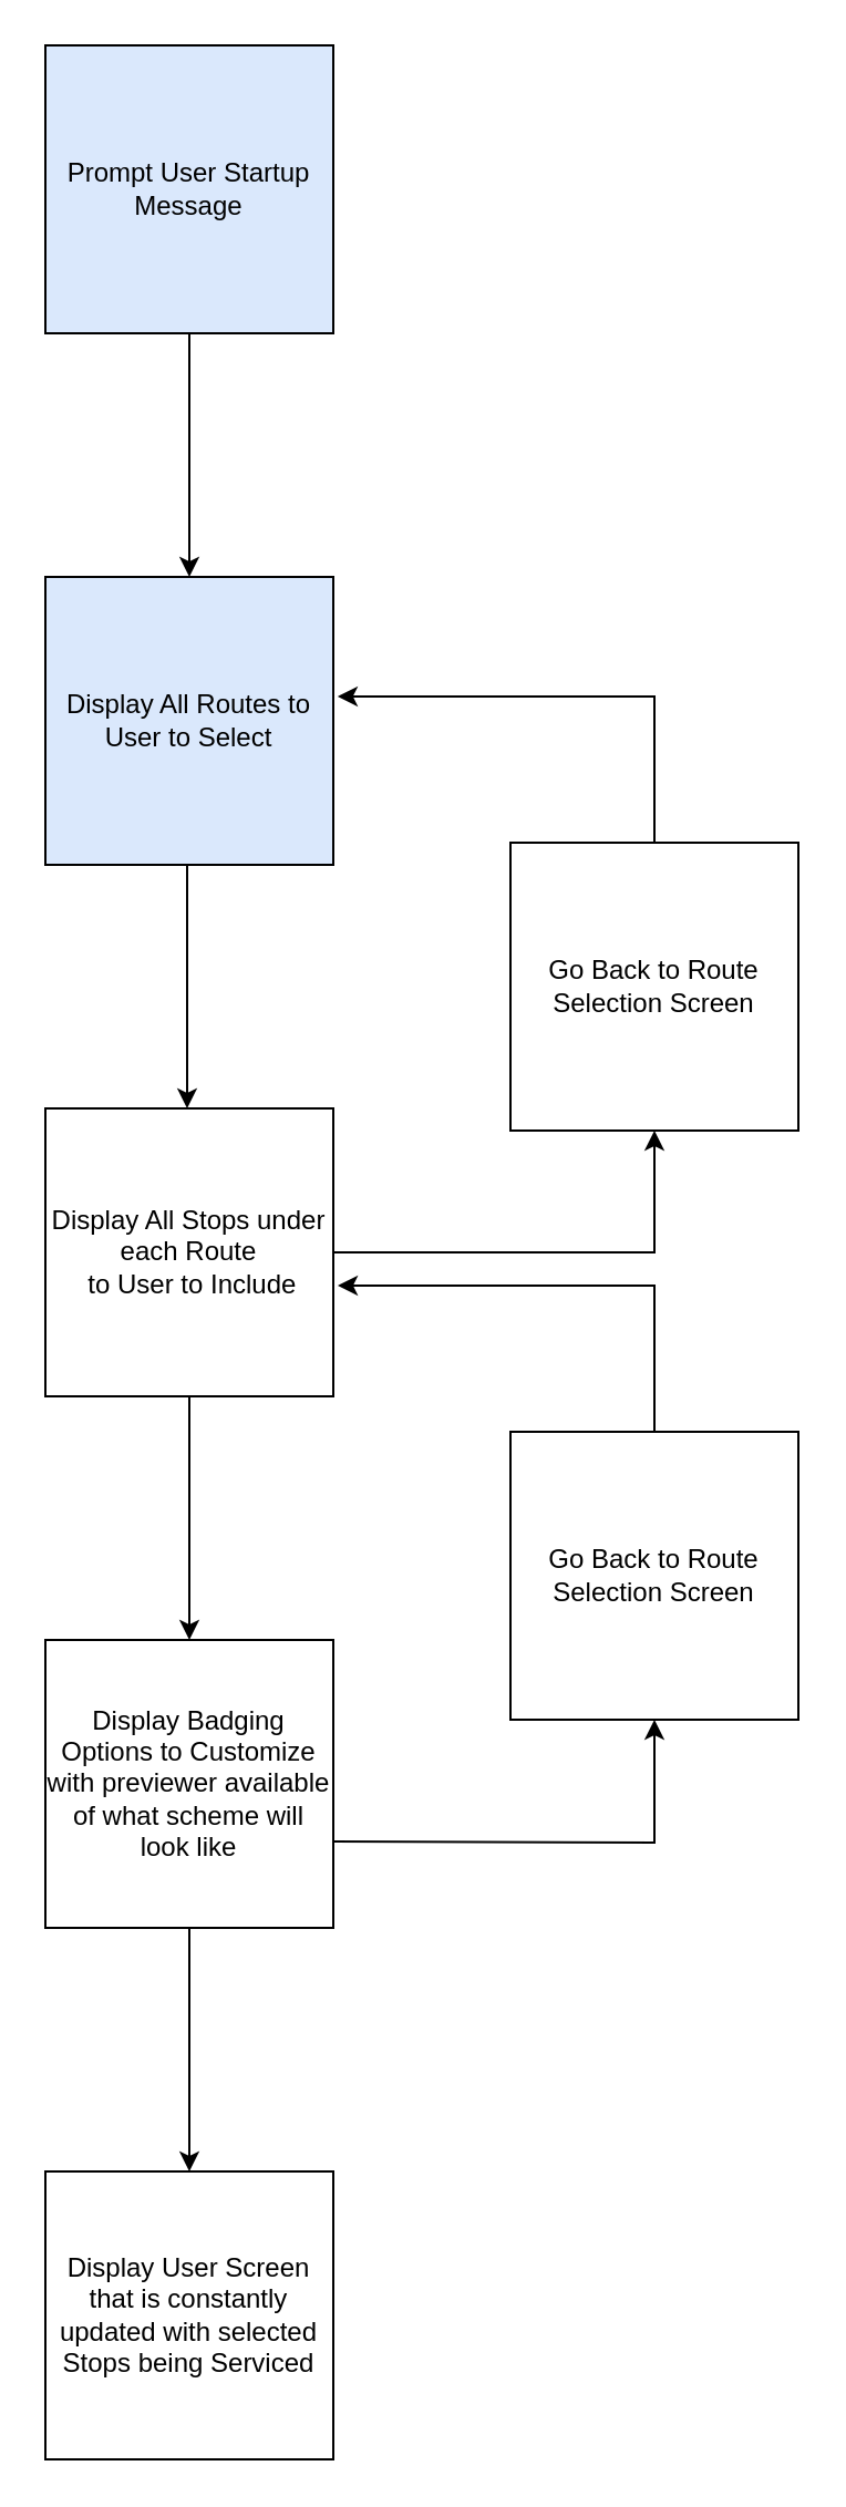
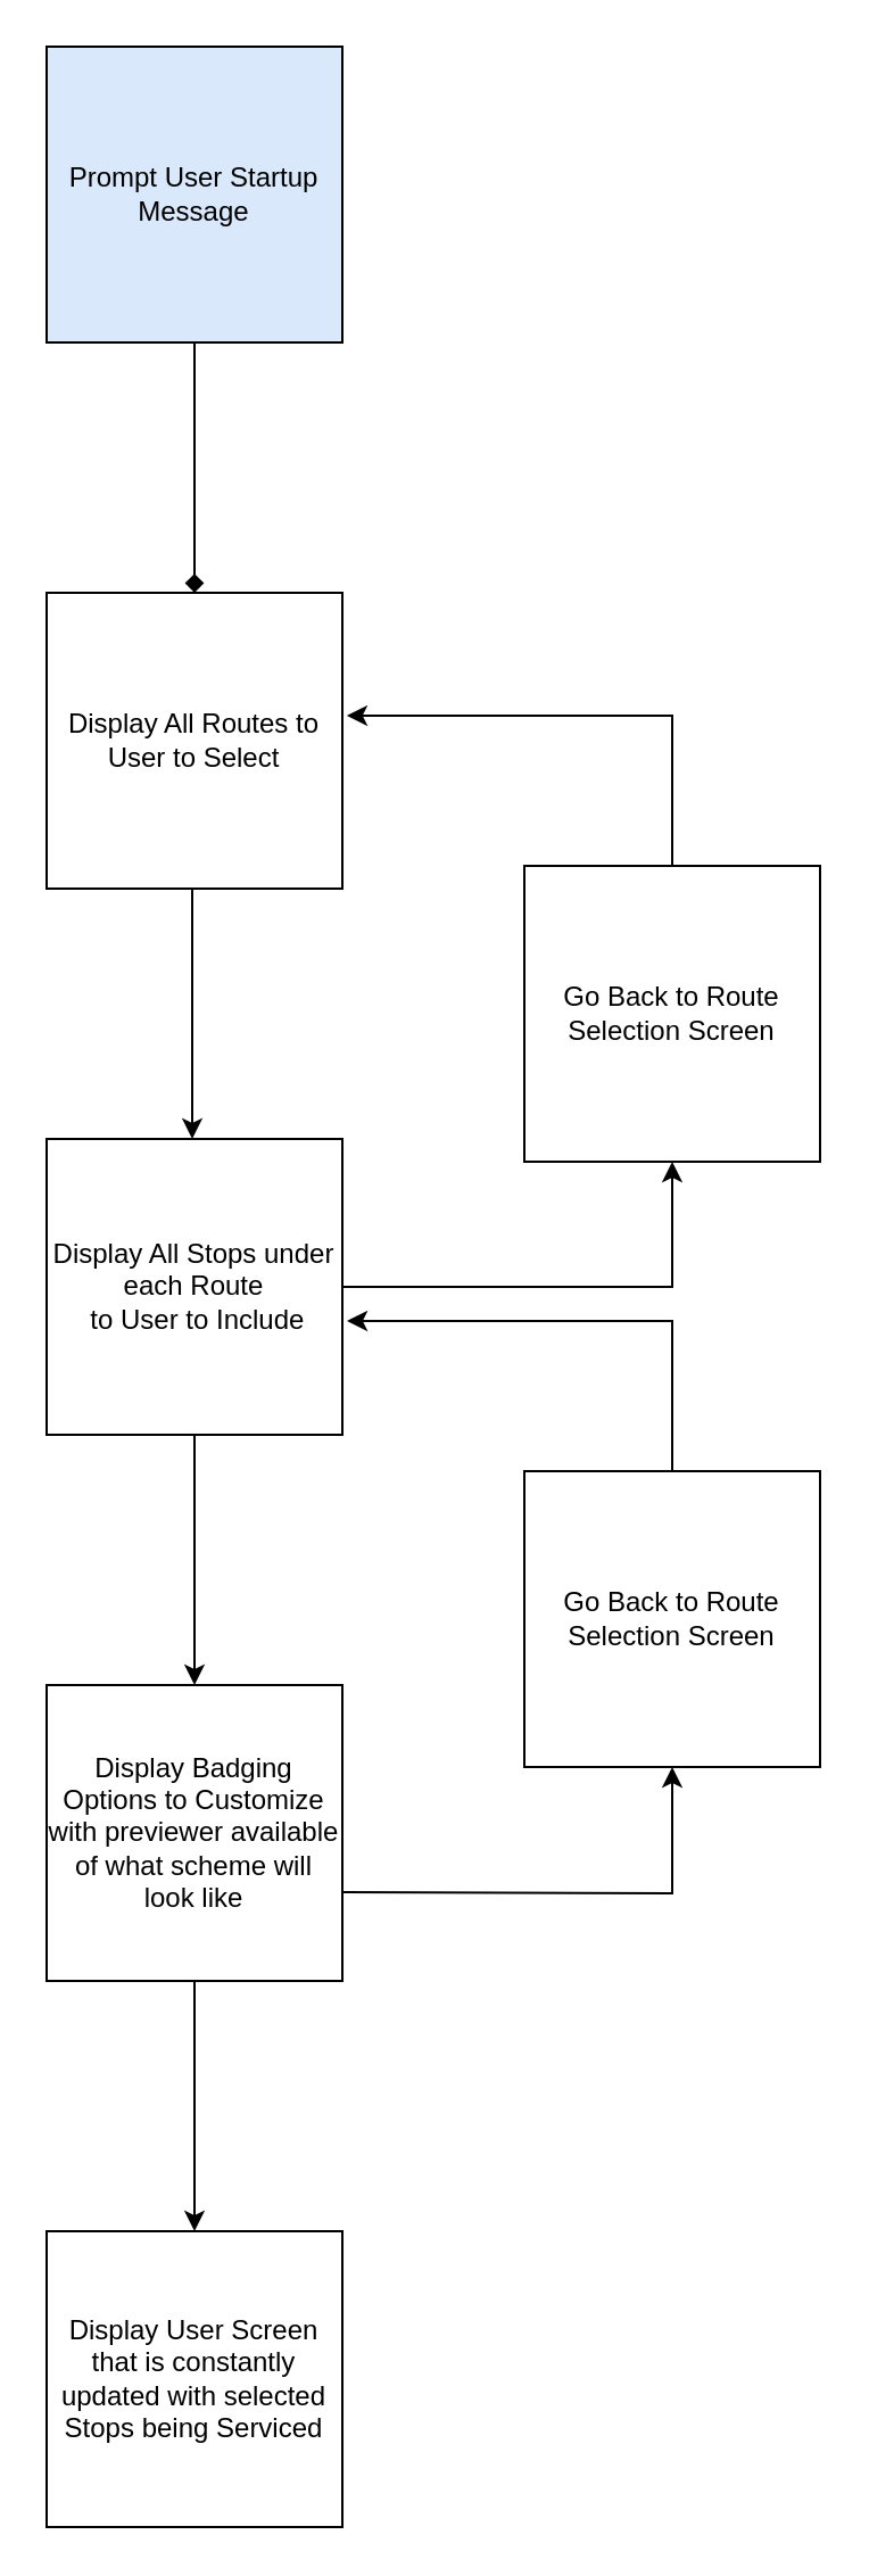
  <mxCell id="0" />
  <mxCell id="1" parent="0" />
  <mxCell id="2" value="Prompt User Startup Message" style="whiteSpace=wrap;html=1;aspect=fixed;fillColor=#dae8fc;" vertex="1" parent="1"><mxGeometry x="20" y="20" width="130" height="130" as="geometry" /></mxCell>
- <mxCell id="3" value="Display All Routes to User to Select" style="whiteSpace=wrap;html=1;aspect=fixed;fillColor=#dae8fc;" vertex="1" parent="1"><mxGeometry x="20" y="260" width="130" height="130" as="geometry" /></mxCell>
- <mxCell id="4" value="" style="endArrow=classic;html=1;exitX=0.5;exitY=1;exitDx=0;exitDy=0;entryX=0.5;entryY=0;entryDx=0;entryDy=0;" edge="1" parent="1" source="2" target="3"><mxGeometry width="50" height="50" relative="1" as="geometry"><mxPoint x="20" y="460" as="sourcePoint" /><mxPoint x="70" y="410" as="targetPoint" /></mxGeometry></mxCell>
+ <mxCell id="3" value="Display All Routes to User to Select" style="whiteSpace=wrap;html=1;aspect=fixed;" vertex="1" parent="1"><mxGeometry x="20" y="260" width="130" height="130" as="geometry" /></mxCell>
+ <mxCell id="4" value="" style="endArrow=diamond;html=1;exitX=0.5;exitY=1;exitDx=0;exitDy=0;entryX=0.5;entryY=0;entryDx=0;entryDy=0;" edge="1" parent="1" source="2" target="3"><mxGeometry width="50" height="50" relative="1" as="geometry"><mxPoint x="20" y="460" as="sourcePoint" /><mxPoint x="70" y="410" as="targetPoint" /></mxGeometry></mxCell>
  <mxCell id="5" style="edgeStyle=orthogonalEdgeStyle;rounded=0;orthogonalLoop=1;jettySize=auto;html=1;exitX=1;exitY=0.5;exitDx=0;exitDy=0;entryX=0.5;entryY=1;entryDx=0;entryDy=0;" edge="1" parent="1" source="6" target="9"><mxGeometry relative="1" as="geometry" /></mxCell>
  <mxCell id="6" value="Display All Stops under each Route&lt;br&gt;&amp;nbsp;to User to Include" style="whiteSpace=wrap;html=1;aspect=fixed;" vertex="1" parent="1"><mxGeometry x="20" y="500" width="130" height="130" as="geometry" /></mxCell>
  <mxCell id="7" value="" style="endArrow=classic;html=1;exitX=0.5;exitY=1;exitDx=0;exitDy=0;entryX=0.5;entryY=0;entryDx=0;entryDy=0;" edge="1" parent="1"><mxGeometry width="50" height="50" relative="1" as="geometry"><mxPoint x="84" y="390" as="sourcePoint" /><mxPoint x="84" y="500" as="targetPoint" /></mxGeometry></mxCell>
  <mxCell id="8" style="edgeStyle=orthogonalEdgeStyle;rounded=0;orthogonalLoop=1;jettySize=auto;html=1;exitX=0.5;exitY=0;exitDx=0;exitDy=0;entryX=1.015;entryY=0.415;entryDx=0;entryDy=0;entryPerimeter=0;" edge="1" parent="1" source="9" target="3"><mxGeometry relative="1" as="geometry" /></mxCell>
  <mxCell id="9" value="Go Back to Route Selection Screen" style="whiteSpace=wrap;html=1;aspect=fixed;" vertex="1" parent="1"><mxGeometry x="230" y="380" width="130" height="130" as="geometry" /></mxCell>
  <mxCell id="10" value="" style="endArrow=classic;html=1;exitX=0.5;exitY=1;exitDx=0;exitDy=0;entryX=0.5;entryY=0;entryDx=0;entryDy=0;" edge="1" parent="1"><mxGeometry width="50" height="50" relative="1" as="geometry"><mxPoint x="85" y="630" as="sourcePoint" /><mxPoint x="85" y="740" as="targetPoint" /></mxGeometry></mxCell>
  <mxCell id="11" value="Display Badging Options to Customize with previewer available of what scheme will look like" style="whiteSpace=wrap;html=1;aspect=fixed;" vertex="1" parent="1"><mxGeometry x="20" y="740" width="130" height="130" as="geometry" /></mxCell>
  <mxCell id="12" value="" style="endArrow=classic;html=1;exitX=0.5;exitY=1;exitDx=0;exitDy=0;entryX=0.5;entryY=0;entryDx=0;entryDy=0;" edge="1" parent="1"><mxGeometry width="50" height="50" relative="1" as="geometry"><mxPoint x="85" y="870" as="sourcePoint" /><mxPoint x="85" y="980" as="targetPoint" /></mxGeometry></mxCell>
  <mxCell id="13" value="Display User Screen that is constantly updated with selected Stops being Serviced" style="whiteSpace=wrap;html=1;aspect=fixed;" vertex="1" parent="1"><mxGeometry x="20" y="980" width="130" height="130" as="geometry" /></mxCell>
  <mxCell id="14" style="edgeStyle=orthogonalEdgeStyle;rounded=0;orthogonalLoop=1;jettySize=auto;html=1;exitX=1;exitY=0.5;exitDx=0;exitDy=0;entryX=0.5;entryY=1;entryDx=0;entryDy=0;" edge="1" parent="1" target="16"><mxGeometry relative="1" as="geometry"><mxPoint x="150" y="831" as="sourcePoint" /></mxGeometry></mxCell>
  <mxCell id="15" style="edgeStyle=orthogonalEdgeStyle;rounded=0;orthogonalLoop=1;jettySize=auto;html=1;exitX=0.5;exitY=0;exitDx=0;exitDy=0;entryX=1.015;entryY=0.415;entryDx=0;entryDy=0;entryPerimeter=0;" edge="1" parent="1" source="16"><mxGeometry relative="1" as="geometry"><mxPoint x="152" y="580" as="targetPoint" /><Array as="points"><mxPoint x="295" y="580" /></Array></mxGeometry></mxCell>
  <mxCell id="16" value="Go Back to Route Selection Screen" style="whiteSpace=wrap;html=1;aspect=fixed;" vertex="1" parent="1"><mxGeometry x="230" y="646" width="130" height="130" as="geometry" /></mxCell>
